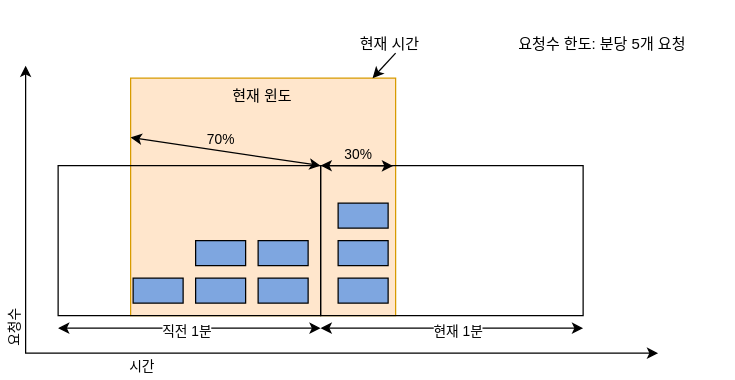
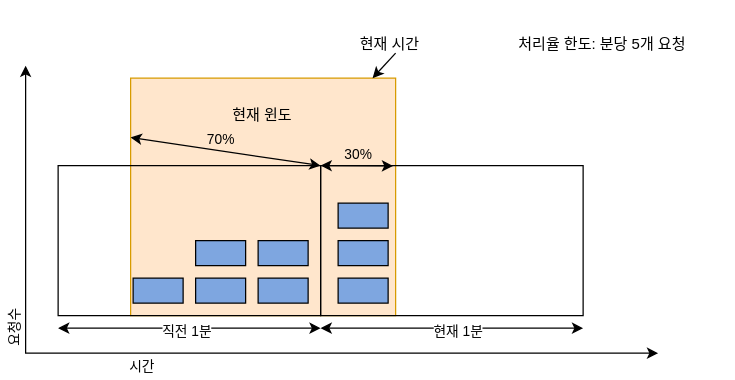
  <mxCell id="0" />
  <mxCell id="1" parent="0" />
  <mxCell id="2" value="" style="rounded=0;whiteSpace=wrap;html=1;fillColor=#ffe6cc;strokeColor=#d79b00;" vertex="1" parent="1"><mxGeometry x="104" y="62" width="212" height="190" as="geometry" /></mxCell>
  <mxCell id="3" value="" style="rounded=0;whiteSpace=wrap;html=1;fillColor=none;" vertex="1" parent="1"><mxGeometry x="256" y="132" width="210" height="120" as="geometry" /></mxCell>
  <mxCell id="4" value="" style="rounded=0;whiteSpace=wrap;html=1;fillColor=none;" vertex="1" parent="1"><mxGeometry x="46" y="132" width="210" height="120" as="geometry" /></mxCell>
  <mxCell id="5" value="" style="rounded=0;whiteSpace=wrap;html=1;fillColor=#7EA6E0;" vertex="1" parent="1"><mxGeometry x="106" y="222" width="40" height="20" as="geometry" /></mxCell>
  <mxCell id="6" value="" style="rounded=0;whiteSpace=wrap;html=1;fillColor=#7EA6E0;" vertex="1" parent="1"><mxGeometry x="156" y="222" width="40" height="20" as="geometry" /></mxCell>
  <mxCell id="7" value="" style="rounded=0;whiteSpace=wrap;html=1;fillColor=#7EA6E0;" vertex="1" parent="1"><mxGeometry x="156" y="192" width="40" height="20" as="geometry" /></mxCell>
  <mxCell id="8" value="" style="rounded=0;whiteSpace=wrap;html=1;fillColor=#7EA6E0;" vertex="1" parent="1"><mxGeometry x="206" y="222" width="40" height="20" as="geometry" /></mxCell>
  <mxCell id="9" value="" style="rounded=0;whiteSpace=wrap;html=1;fillColor=#7EA6E0;" vertex="1" parent="1"><mxGeometry x="206" y="192" width="40" height="20" as="geometry" /></mxCell>
  <mxCell id="10" value="" style="rounded=0;whiteSpace=wrap;html=1;fillColor=#7EA6E0;" vertex="1" parent="1"><mxGeometry x="270" y="222" width="40" height="20" as="geometry" /></mxCell>
  <mxCell id="11" value="" style="rounded=0;whiteSpace=wrap;html=1;fillColor=#7EA6E0;" vertex="1" parent="1"><mxGeometry x="270" y="192" width="40" height="20" as="geometry" /></mxCell>
  <mxCell id="12" value="" style="endArrow=classic;html=1;rounded=0;startArrow=classic;startFill=1;" edge="1" parent="1"><mxGeometry width="50" height="50" relative="1" as="geometry"><mxPoint x="526" y="282" as="sourcePoint" /><mxPoint x="20" y="52" as="targetPoint" /><Array as="points"><mxPoint x="20" y="282" /></Array></mxGeometry></mxCell>
  <mxCell id="13" value="요청수" style="edgeLabel;html=1;align=center;verticalAlign=middle;resizable=0;points=[];rotation=-90;" vertex="1" connectable="0" parent="12"><mxGeometry x="0.416" y="3" relative="1" as="geometry"><mxPoint x="-7" y="-4" as="offset" /></mxGeometry></mxCell>
  <mxCell id="14" value="시간" style="edgeLabel;html=1;align=center;verticalAlign=middle;resizable=0;points=[];" vertex="1" connectable="0" parent="12"><mxGeometry x="0.124" y="1" relative="1" as="geometry"><mxPoint y="9" as="offset" /></mxGeometry></mxCell>
  <mxCell id="15" value="" style="rounded=0;whiteSpace=wrap;html=1;fillColor=#7EA6E0;" vertex="1" parent="1"><mxGeometry x="270" y="162" width="40" height="20" as="geometry" /></mxCell>
  <mxCell id="16" value="" style="endArrow=classic;startArrow=classic;html=1;rounded=0;" edge="1" parent="1"><mxGeometry width="50" height="50" relative="1" as="geometry"><mxPoint x="46" y="262" as="sourcePoint" /><mxPoint x="256" y="262" as="targetPoint" /></mxGeometry></mxCell>
  <mxCell id="17" value="직전 1분" style="edgeLabel;html=1;align=center;verticalAlign=middle;resizable=0;points=[];" vertex="1" connectable="0" parent="16"><mxGeometry x="-0.029" y="-2" relative="1" as="geometry"><mxPoint as="offset" /></mxGeometry></mxCell>
  <mxCell id="18" value="" style="endArrow=classic;startArrow=classic;html=1;rounded=0;" edge="1" parent="1"><mxGeometry width="50" height="50" relative="1" as="geometry"><mxPoint x="256" y="262" as="sourcePoint" /><mxPoint x="466" y="262" as="targetPoint" /></mxGeometry></mxCell>
  <mxCell id="19" value="현재 1분" style="edgeLabel;html=1;align=center;verticalAlign=middle;resizable=0;points=[];" vertex="1" connectable="0" parent="18"><mxGeometry x="0.071" y="-3" relative="1" as="geometry"><mxPoint x="-3" y="-1" as="offset" /></mxGeometry></mxCell>
- <mxCell id="20" value="현재 윈도" style="text;html=1;align=center;verticalAlign=middle;resizable=0;points=[];autosize=1;strokeColor=none;fillColor=none;" vertex="1" parent="1"><mxGeometry x="174" y="62" width="70" height="30" as="geometry" /></mxCell>
+ <mxCell id="20" value="현재 윈도" style="text;html=1;align=center;verticalAlign=middle;resizable=0;points=[];autosize=1;strokeColor=none;fillColor=none;" vertex="1" parent="1"><mxGeometry x="174" y="77" width="70" height="30" as="geometry" /></mxCell>
  <mxCell id="21" value="" style="endArrow=classic;html=1;rounded=0;" edge="1" parent="1" target="2"><mxGeometry width="50" height="50" relative="1" as="geometry"><mxPoint x="316" y="42" as="sourcePoint" /><mxPoint x="316" y="62" as="targetPoint" /></mxGeometry></mxCell>
  <mxCell id="22" value="현재 시간" style="text;html=1;align=center;verticalAlign=middle;resizable=0;points=[];autosize=1;strokeColor=none;fillColor=none;" vertex="1" parent="1"><mxGeometry x="276" y="20" width="70" height="30" as="geometry" /></mxCell>
  <mxCell id="23" value="" style="endArrow=classic;startArrow=classic;html=1;rounded=0;exitX=0;exitY=0.25;exitDx=0;exitDy=0;entryX=1;entryY=0;entryDx=0;entryDy=0;" edge="1" parent="1" source="2" target="4"><mxGeometry width="50" height="50" relative="1" as="geometry"><mxPoint x="104" y="122" as="sourcePoint" /><mxPoint x="256" y="122" as="targetPoint" /></mxGeometry></mxCell>
  <mxCell id="24" value="70%" style="edgeLabel;html=1;align=center;verticalAlign=middle;resizable=0;points=[];labelBackgroundColor=none;" vertex="1" connectable="0" parent="23"><mxGeometry x="-0.005" relative="1" as="geometry"><mxPoint x="-4" y="-10" as="offset" /></mxGeometry></mxCell>
  <mxCell id="25" value="" style="endArrow=classic;startArrow=classic;html=1;rounded=0;exitX=0;exitY=0;exitDx=0;exitDy=0;entryX=0.276;entryY=0.002;entryDx=0;entryDy=0;entryPerimeter=0;elbow=vertical;" edge="1" parent="1" source="3" target="3"><mxGeometry width="50" height="50" relative="1" as="geometry"><mxPoint x="256" y="122" as="sourcePoint" /><mxPoint x="313.96" y="122.24" as="targetPoint" /></mxGeometry></mxCell>
  <mxCell id="26" value="30%" style="edgeLabel;html=1;align=center;verticalAlign=middle;resizable=0;points=[];labelBackgroundColor=none;" vertex="1" connectable="0" parent="25"><mxGeometry x="0.159" relative="1" as="geometry"><mxPoint x="-4" y="-10" as="offset" /></mxGeometry></mxCell>
- <mxCell id="27" value="요청수 한도: 분당 5개 요청" style="text;html=1;align=center;verticalAlign=middle;resizable=0;points=[];autosize=1;strokeColor=none;fillColor=none;" vertex="1" parent="1"><mxGeometry x="396" y="20" width="170" height="30" as="geometry" /></mxCell>
+ <mxCell id="27" value="처리율 한도: 분당 5개 요청" style="text;html=1;align=center;verticalAlign=middle;resizable=0;points=[];autosize=1;strokeColor=none;fillColor=none;" vertex="1" parent="1"><mxGeometry x="396" y="20" width="170" height="30" as="geometry" /></mxCell>
